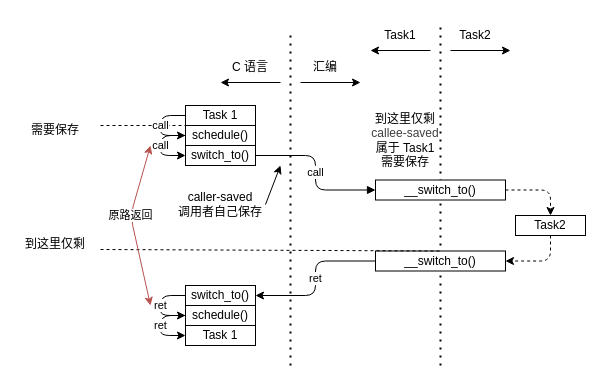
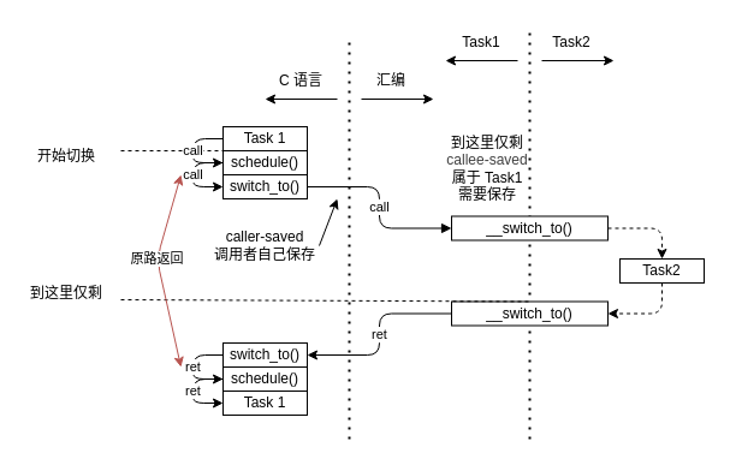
  <mxCell id="0" />
  <mxCell id="1" parent="0" />
  <mxCell id="2" value="" style="endArrow=none;dashed=1;html=1;dashPattern=1 3;strokeWidth=2;" edge="1" parent="1"><mxGeometry width="50" height="50" relative="1" as="geometry"><mxPoint x="440" y="365" as="sourcePoint" /><mxPoint x="440" y="25" as="targetPoint" /></mxGeometry></mxCell>
  <mxCell id="3" value="" style="endArrow=none;html=1;entryX=0;entryY=0;entryDx=0;entryDy=0;dashed=1;endFill=0;" parent="1" target="7" edge="1"><mxGeometry width="50" height="50" relative="1" as="geometry"><mxPoint x="100" y="125" as="sourcePoint" /><mxPoint x="165" y="126" as="targetPoint" /></mxGeometry></mxCell>
  <mxCell id="4" value="call" style="edgeStyle=orthogonalEdgeStyle;shape=connector;rounded=1;html=1;entryX=0;entryY=0.5;entryDx=0;entryDy=0;strokeColor=default;align=center;verticalAlign=middle;fontFamily=Helvetica;fontSize=11;fontColor=default;labelBackgroundColor=default;resizable=0;endArrow=classic;exitX=0;exitY=0.5;exitDx=0;exitDy=0;endFill=1;" parent="1" source="5" target="7" edge="1"><mxGeometry relative="1" as="geometry"><Array as="points"><mxPoint x="160" y="115" /><mxPoint x="160" y="135" /></Array></mxGeometry></mxCell>
  <mxCell id="5" value="Task 1" style="rounded=0;whiteSpace=wrap;html=1;" parent="1" vertex="1"><mxGeometry x="185" y="105" width="70" height="20" as="geometry" /></mxCell>
  <mxCell id="6" value="call" style="edgeStyle=orthogonalEdgeStyle;shape=connector;rounded=1;html=1;entryX=0;entryY=0.5;entryDx=0;entryDy=0;strokeColor=default;align=center;verticalAlign=middle;fontFamily=Helvetica;fontSize=11;fontColor=default;labelBackgroundColor=default;resizable=0;endArrow=classic;endFill=1;exitX=0;exitY=0.5;exitDx=0;exitDy=0;" parent="1" source="7" target="9" edge="1"><mxGeometry relative="1" as="geometry"><Array as="points"><mxPoint x="160" y="135" /><mxPoint x="160" y="155" /></Array></mxGeometry></mxCell>
  <mxCell id="7" value="schedule()" style="rounded=0;whiteSpace=wrap;html=1;" parent="1" vertex="1"><mxGeometry x="185" y="125" width="70" height="20" as="geometry" /></mxCell>
  <mxCell id="8" value="call" style="edgeStyle=orthogonalEdgeStyle;rounded=1;html=1;strokeColor=default;align=center;verticalAlign=middle;fontFamily=Helvetica;fontSize=11;fontColor=default;labelBackgroundColor=default;resizable=0;endArrow=block;endFill=1;entryX=0;entryY=0.5;entryDx=0;entryDy=0;" parent="1" source="9" target="14" edge="1"><mxGeometry relative="1" as="geometry" /></mxCell>
  <mxCell id="9" value="switch_to()" style="rounded=0;whiteSpace=wrap;html=1;" parent="1" vertex="1"><mxGeometry x="185" y="145" width="70" height="20" as="geometry" /></mxCell>
  <mxCell id="10" style="edgeStyle=none;html=1;exitX=1;exitY=0.5;exitDx=0;exitDy=0;" edge="1" parent="1" source="11"><mxGeometry relative="1" as="geometry"><mxPoint x="280" y="165" as="targetPoint" /><mxPoint x="255" y="205" as="sourcePoint" /></mxGeometry></mxCell>
  <mxCell id="11" value="&lt;div&gt;caller-saved&lt;/div&gt;&lt;div&gt;调用者自己保存&lt;/div&gt;" style="text;html=1;align=center;verticalAlign=middle;whiteSpace=wrap;rounded=0;" parent="1" vertex="1"><mxGeometry x="175" y="189" width="90" height="30" as="geometry" /></mxCell>
- <mxCell id="12" value="需要保存" style="text;html=1;align=center;verticalAlign=middle;whiteSpace=wrap;rounded=0;" parent="1" vertex="1"><mxGeometry x="20" y="115" width="70" height="30" as="geometry" /></mxCell>
+ <mxCell id="12" value="开始切换" style="text;html=1;align=center;verticalAlign=middle;whiteSpace=wrap;rounded=0;" parent="1" vertex="1"><mxGeometry x="20" y="115" width="70" height="30" as="geometry" /></mxCell>
  <mxCell id="13" style="edgeStyle=orthogonalEdgeStyle;html=1;entryX=0.5;entryY=0;entryDx=0;entryDy=0;dashed=1;" edge="1" parent="1" source="14" target="26"><mxGeometry relative="1" as="geometry" /></mxCell>
  <mxCell id="14" value="__switch_to()" style="rounded=0;whiteSpace=wrap;html=1;" parent="1" vertex="1"><mxGeometry x="375" y="179.5" width="130" height="20" as="geometry" /></mxCell>
  <mxCell id="15" value="ret" style="edgeStyle=orthogonalEdgeStyle;shape=connector;rounded=1;html=1;entryX=1;entryY=0.5;entryDx=0;entryDy=0;strokeColor=default;align=center;verticalAlign=middle;fontFamily=Helvetica;fontSize=11;fontColor=default;labelBackgroundColor=default;resizable=0;endArrow=classic;endFill=1;" parent="1" source="16" target="23" edge="1"><mxGeometry relative="1" as="geometry"><mxPoint x="255" y="279" as="targetPoint" /></mxGeometry></mxCell>
  <mxCell id="16" value="__switch_to()" style="rounded=0;whiteSpace=wrap;html=1;" parent="1" vertex="1"><mxGeometry x="375" y="250.5" width="130" height="20" as="geometry" /></mxCell>
  <mxCell id="17" value="" style="endArrow=none;html=1;entryX=0.5;entryY=0;entryDx=0;entryDy=0;dashed=1;endFill=0;" parent="1" target="16" edge="1"><mxGeometry width="50" height="50" relative="1" as="geometry"><mxPoint x="100" y="249" as="sourcePoint" /><mxPoint x="185" y="245" as="targetPoint" /></mxGeometry></mxCell>
  <mxCell id="18" value="到这里仅剩" style="text;html=1;align=center;verticalAlign=middle;whiteSpace=wrap;rounded=0;" parent="1" vertex="1"><mxGeometry x="20" y="229" width="70" height="30" as="geometry" /></mxCell>
  <mxCell id="19" value="Task 1" style="rounded=0;whiteSpace=wrap;html=1;" parent="1" vertex="1"><mxGeometry x="185" y="325" width="70" height="20" as="geometry" /></mxCell>
  <mxCell id="20" value="ret" style="edgeStyle=orthogonalEdgeStyle;shape=connector;rounded=1;html=1;strokeColor=default;align=center;verticalAlign=middle;fontFamily=Helvetica;fontSize=11;fontColor=default;labelBackgroundColor=default;resizable=0;endArrow=classic;endFill=1;entryX=0;entryY=0.5;entryDx=0;entryDy=0;" parent="1" source="21" target="19" edge="1"><mxGeometry relative="1" as="geometry"><mxPoint x="180" y="335" as="targetPoint" /><Array as="points"><mxPoint x="160" y="315" /><mxPoint x="160" y="335" /></Array></mxGeometry></mxCell>
  <mxCell id="21" value="schedule()" style="rounded=0;whiteSpace=wrap;html=1;" parent="1" vertex="1"><mxGeometry x="185" y="305" width="70" height="20" as="geometry" /></mxCell>
  <mxCell id="22" value="ret" style="edgeStyle=orthogonalEdgeStyle;shape=connector;rounded=1;html=1;entryX=0;entryY=0.5;entryDx=0;entryDy=0;strokeColor=default;align=center;verticalAlign=middle;fontFamily=Helvetica;fontSize=11;fontColor=default;labelBackgroundColor=default;resizable=0;endArrow=classic;endFill=1;exitX=0;exitY=0.5;exitDx=0;exitDy=0;" parent="1" source="23" target="21" edge="1"><mxGeometry relative="1" as="geometry"><Array as="points"><mxPoint x="160" y="295" /><mxPoint x="160" y="315" /></Array></mxGeometry></mxCell>
  <mxCell id="23" value="switch_to()" style="rounded=0;whiteSpace=wrap;html=1;" parent="1" vertex="1"><mxGeometry x="185" y="285" width="70" height="20" as="geometry" /></mxCell>
  <mxCell id="24" value="原路返回" style="endArrow=classic;html=1;rounded=1;strokeColor=#b85450;align=center;verticalAlign=middle;fontFamily=Helvetica;fontSize=11;fontColor=default;labelBackgroundColor=default;resizable=0;startArrow=classic;startFill=1;fillColor=#f8cecc;" parent="1" edge="1"><mxGeometry x="0.117" width="50" height="50" relative="1" as="geometry"><mxPoint x="150" y="305" as="sourcePoint" /><mxPoint x="150" y="145" as="targetPoint" /><Array as="points"><mxPoint x="130" y="215" /></Array><mxPoint as="offset" /></mxGeometry></mxCell>
  <mxCell id="25" style="edgeStyle=orthogonalEdgeStyle;html=1;entryX=1;entryY=0.5;entryDx=0;entryDy=0;exitX=0.5;exitY=1;exitDx=0;exitDy=0;dashed=1;" edge="1" parent="1" source="26" target="16"><mxGeometry relative="1" as="geometry" /></mxCell>
  <mxCell id="26" value="Task2" style="rounded=0;whiteSpace=wrap;html=1;" vertex="1" parent="1"><mxGeometry x="515" y="215" width="70" height="20" as="geometry" /></mxCell>
  <mxCell id="27" value="" style="endArrow=none;dashed=1;html=1;dashPattern=1 3;strokeWidth=2;" edge="1" parent="1"><mxGeometry width="50" height="50" relative="1" as="geometry"><mxPoint x="290" y="365" as="sourcePoint" /><mxPoint x="290" y="35" as="targetPoint" /></mxGeometry></mxCell>
  <mxCell id="28" value="&lt;div&gt;到这里仅剩&lt;/div&gt;&lt;div&gt;&lt;span style=&quot;background-color: transparent; color: rgb(63, 63, 63);&quot;&gt;callee-saved&lt;/span&gt;&lt;/div&gt;&lt;div&gt;属于 Task1&lt;/div&gt;&lt;div&gt;需要保存&lt;/div&gt;" style="text;html=1;align=center;verticalAlign=middle;whiteSpace=wrap;rounded=0;" vertex="1" parent="1"><mxGeometry x="360" y="125" width="90" height="30" as="geometry" /></mxCell>
  <mxCell id="29" value="C 语言" style="text;html=1;align=center;verticalAlign=middle;whiteSpace=wrap;rounded=0;" vertex="1" parent="1"><mxGeometry x="220" y="52" width="60" height="30" as="geometry" /></mxCell>
  <mxCell id="30" value="" style="endArrow=classic;html=1;" edge="1" parent="1"><mxGeometry width="50" height="50" relative="1" as="geometry"><mxPoint x="280" y="82" as="sourcePoint" /><mxPoint x="220" y="82" as="targetPoint" /></mxGeometry></mxCell>
  <mxCell id="31" value="" style="endArrow=classic;html=1;" edge="1" parent="1"><mxGeometry width="50" height="50" relative="1" as="geometry"><mxPoint x="300" y="82" as="sourcePoint" /><mxPoint x="360" y="82" as="targetPoint" /></mxGeometry></mxCell>
  <mxCell id="32" value="汇编" style="text;html=1;align=center;verticalAlign=middle;whiteSpace=wrap;rounded=0;" vertex="1" parent="1"><mxGeometry x="295" y="52" width="60" height="30" as="geometry" /></mxCell>
  <mxCell id="33" value="Task1" style="text;html=1;align=center;verticalAlign=middle;whiteSpace=wrap;rounded=0;" vertex="1" parent="1"><mxGeometry x="370" y="20" width="60" height="30" as="geometry" /></mxCell>
  <mxCell id="34" value="" style="endArrow=classic;html=1;" edge="1" parent="1"><mxGeometry width="50" height="50" relative="1" as="geometry"><mxPoint x="430" y="50" as="sourcePoint" /><mxPoint x="370" y="50" as="targetPoint" /></mxGeometry></mxCell>
  <mxCell id="35" value="" style="endArrow=classic;html=1;" edge="1" parent="1"><mxGeometry width="50" height="50" relative="1" as="geometry"><mxPoint x="450" y="50" as="sourcePoint" /><mxPoint x="510" y="50" as="targetPoint" /></mxGeometry></mxCell>
  <mxCell id="36" value="Task2" style="text;html=1;align=center;verticalAlign=middle;whiteSpace=wrap;rounded=0;" vertex="1" parent="1"><mxGeometry x="445" y="20" width="60" height="30" as="geometry" /></mxCell>
